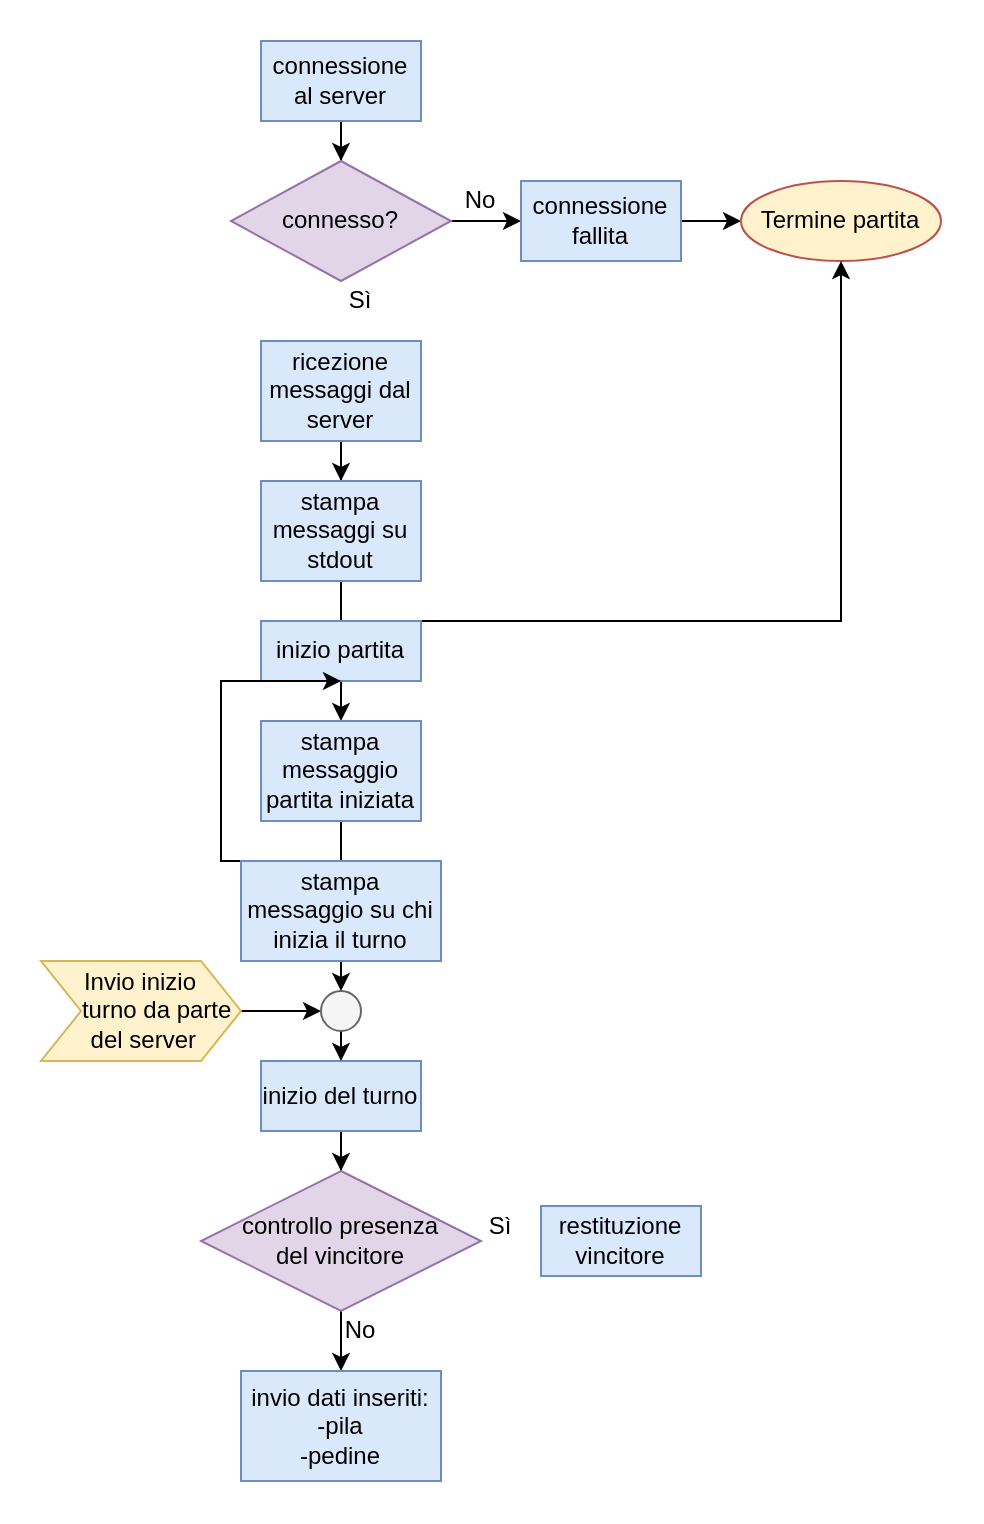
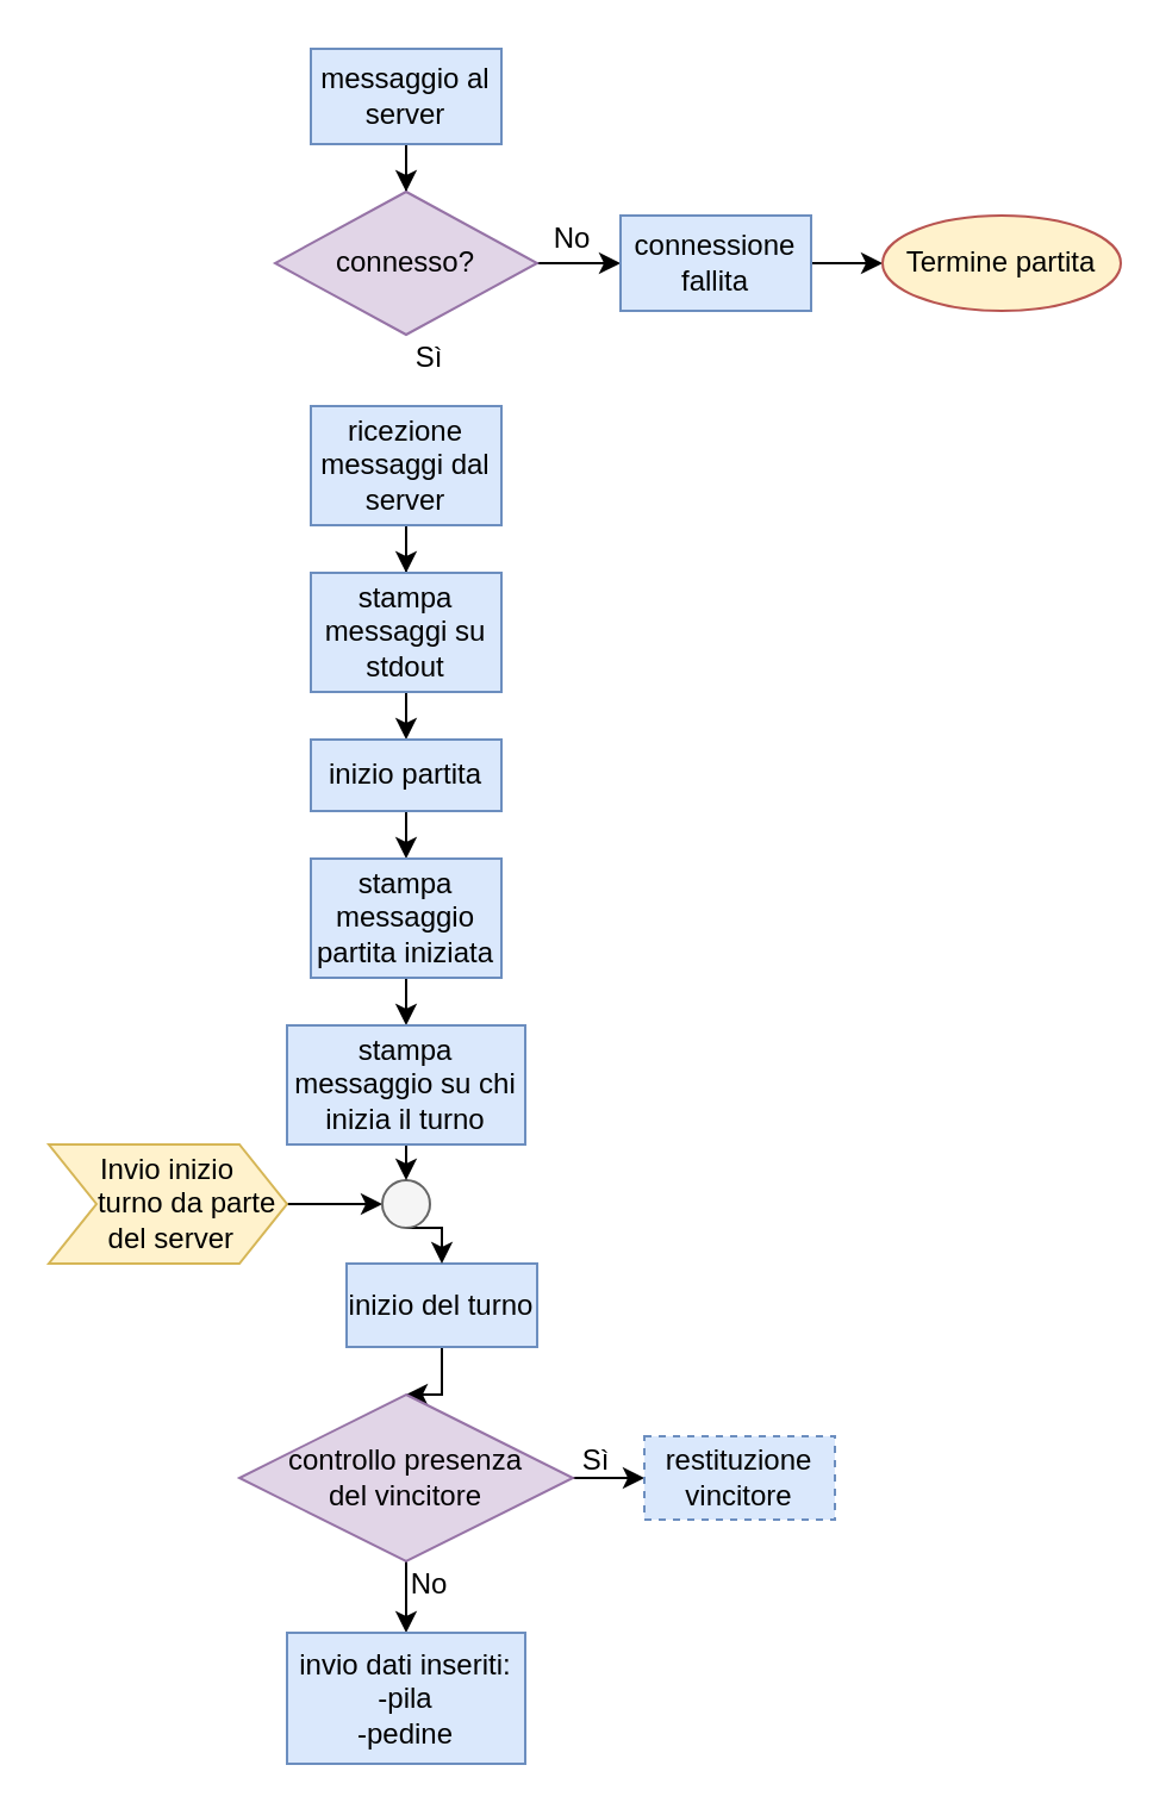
  <mxCell id="0" />
  <mxCell id="1" parent="0" />
  <mxCell id="2" style="edgeStyle=orthogonalEdgeStyle;rounded=0;orthogonalLoop=1;jettySize=auto;html=1;entryX=0.5;entryY=0;entryDx=0;entryDy=0;" edge="1" parent="1" source="3" target="5"><mxGeometry relative="1" as="geometry" /></mxCell>
- <mxCell id="3" value="connessione al server" style="rounded=0;whiteSpace=wrap;html=1;fillColor=#dae8fc;strokeColor=#6c8ebf;" vertex="1" parent="1"><mxGeometry x="130" y="20" width="80" height="40" as="geometry" /></mxCell>
+ <mxCell id="3" value="messaggio al server" style="rounded=0;whiteSpace=wrap;html=1;fillColor=#dae8fc;strokeColor=#6c8ebf;" vertex="1" parent="1"><mxGeometry x="130" y="20" width="80" height="40" as="geometry" /></mxCell>
  <mxCell id="4" style="edgeStyle=orthogonalEdgeStyle;rounded=0;orthogonalLoop=1;jettySize=auto;html=1;exitX=1;exitY=0.5;exitDx=0;exitDy=0;entryX=0;entryY=0.5;entryDx=0;entryDy=0;" edge="1" parent="1" source="5" target="7"><mxGeometry relative="1" as="geometry" /></mxCell>
  <mxCell id="5" value="connesso?" style="rhombus;whiteSpace=wrap;html=1;rounded=0;strokeWidth=1;fillColor=#e1d5e7;strokeColor=#9673a6;" vertex="1" parent="1"><mxGeometry x="115" y="80" width="110" height="60" as="geometry" /></mxCell>
  <mxCell id="6" style="edgeStyle=orthogonalEdgeStyle;rounded=0;orthogonalLoop=1;jettySize=auto;html=1;exitX=1;exitY=0.5;exitDx=0;exitDy=0;entryX=0;entryY=0.5;entryDx=0;entryDy=0;" edge="1" parent="1" source="7" target="8"><mxGeometry relative="1" as="geometry" /></mxCell>
  <mxCell id="7" value="connessione fallita" style="rounded=0;whiteSpace=wrap;html=1;fillColor=#dae8fc;strokeColor=#6c8ebf;" vertex="1" parent="1"><mxGeometry x="260" y="90" width="80" height="40" as="geometry" /></mxCell>
  <mxCell id="8" value="Termine partita" style="ellipse;whiteSpace=wrap;html=1;fillColor=#fff2cc;strokeColor=#b85450;" vertex="1" parent="1"><mxGeometry x="370" y="90" width="100" height="40" as="geometry" /></mxCell>
  <mxCell id="9" value="No" style="text;html=1;strokeColor=none;fillColor=none;align=center;verticalAlign=middle;whiteSpace=wrap;rounded=0;" vertex="1" parent="1"><mxGeometry x="220" y="90" width="40" height="20" as="geometry" /></mxCell>
  <mxCell id="10" style="edgeStyle=orthogonalEdgeStyle;rounded=0;orthogonalLoop=1;jettySize=auto;html=1;exitX=0.5;exitY=1;exitDx=0;exitDy=0;" edge="1" parent="1" source="11" target="15"><mxGeometry relative="1" as="geometry" /></mxCell>
  <mxCell id="11" value="ricezione messaggi dal server" style="rounded=0;whiteSpace=wrap;html=1;fillColor=#dae8fc;strokeColor=#6c8ebf;" vertex="1" parent="1"><mxGeometry x="130" y="170" width="80" height="50" as="geometry" /></mxCell>
  <mxCell id="12" value="Sì" style="text;html=1;strokeColor=none;fillColor=none;align=center;verticalAlign=middle;whiteSpace=wrap;rounded=0;" vertex="1" parent="1"><mxGeometry x="160" y="140" width="40" height="20" as="geometry" /></mxCell>
  <mxCell id="13" style="edgeStyle=orthogonalEdgeStyle;rounded=0;orthogonalLoop=1;jettySize=auto;html=1;exitX=0.5;exitY=1;exitDx=0;exitDy=0;entryX=0.5;entryY=0;entryDx=0;entryDy=0;" edge="1" parent="1"><mxGeometry relative="1" as="geometry"><mxPoint x="170" y="340" as="sourcePoint" /><mxPoint x="170" y="360" as="targetPoint" /></mxGeometry></mxCell>
- <mxCell id="14" style="edgeStyle=orthogonalEdgeStyle;rounded=0;orthogonalLoop=1;jettySize=auto;html=1;exitX=0.5;exitY=1;exitDx=0;exitDy=0;" edge="1" parent="1" source="15" target="8"><mxGeometry relative="1" as="geometry" /></mxCell>
+ <mxCell id="14" style="edgeStyle=orthogonalEdgeStyle;rounded=0;orthogonalLoop=1;jettySize=auto;html=1;exitX=0.5;exitY=1;exitDx=0;exitDy=0;entryX=0.5;entryY=0;entryDx=0;entryDy=0;" edge="1" parent="1" source="15" target="27"><mxGeometry relative="1" as="geometry" /></mxCell>
  <mxCell id="15" value="stampa messaggi su stdout" style="rounded=0;whiteSpace=wrap;html=1;fillColor=#dae8fc;strokeColor=#6c8ebf;" vertex="1" parent="1"><mxGeometry x="130" y="240" width="80" height="50" as="geometry" /></mxCell>
  <mxCell id="16" style="edgeStyle=orthogonalEdgeStyle;rounded=0;orthogonalLoop=1;jettySize=auto;html=1;entryX=0.5;entryY=0;entryDx=0;entryDy=0;" edge="1" parent="1" source="17" target="24"><mxGeometry relative="1" as="geometry" /></mxCell>
- <mxCell id="17" value="inizio del turno" style="rounded=0;whiteSpace=wrap;html=1;fillColor=#dae8fc;strokeColor=#6c8ebf;" vertex="1" parent="1"><mxGeometry x="130" y="530" width="80" height="35" as="geometry" /></mxCell>
+ <mxCell id="17" value="inizio del turno" style="rounded=0;whiteSpace=wrap;html=1;fillColor=#dae8fc;strokeColor=#6c8ebf;" vertex="1" parent="1"><mxGeometry x="145" y="530" width="80" height="35" as="geometry" /></mxCell>
  <mxCell id="18" style="edgeStyle=orthogonalEdgeStyle;rounded=0;orthogonalLoop=1;jettySize=auto;html=1;entryX=0;entryY=0.5;entryDx=0;entryDy=0;" edge="1" parent="1" source="19" target="21"><mxGeometry relative="1" as="geometry" /></mxCell>
  <mxCell id="19" value="Invio inizio&lt;br&gt;&amp;nbsp; &amp;nbsp; &amp;nbsp;turno da parte&lt;br&gt;&amp;nbsp;del server" style="shape=step;perimeter=stepPerimeter;whiteSpace=wrap;html=1;fixedSize=1;fillColor=#fff2cc;strokeColor=#d6b656;" vertex="1" parent="1"><mxGeometry x="20" y="480" width="100" height="50" as="geometry" /></mxCell>
  <mxCell id="20" style="edgeStyle=orthogonalEdgeStyle;rounded=0;orthogonalLoop=1;jettySize=auto;html=1;exitX=0.5;exitY=1;exitDx=0;exitDy=0;entryX=0.5;entryY=0;entryDx=0;entryDy=0;" edge="1" parent="1" source="21" target="17"><mxGeometry relative="1" as="geometry" /></mxCell>
  <mxCell id="21" value="" style="ellipse;whiteSpace=wrap;html=1;aspect=fixed;fillColor=#f5f5f5;strokeColor=#666666;fontColor=#333333;" vertex="1" parent="1"><mxGeometry x="160" y="495" width="20" height="20" as="geometry" /></mxCell>
+ <mxCell id="22" style="edgeStyle=orthogonalEdgeStyle;rounded=0;orthogonalLoop=1;jettySize=auto;html=1;exitX=1;exitY=0.5;exitDx=0;exitDy=0;" edge="1" parent="1" source="24" target="25"><mxGeometry relative="1" as="geometry" /></mxCell>
  <mxCell id="23" style="edgeStyle=orthogonalEdgeStyle;rounded=0;orthogonalLoop=1;jettySize=auto;html=1;exitX=0.5;exitY=1;exitDx=0;exitDy=0;entryX=0.5;entryY=0;entryDx=0;entryDy=0;" edge="1" parent="1" source="24" target="26"><mxGeometry relative="1" as="geometry"><mxPoint x="170" y="675" as="targetPoint" /></mxGeometry></mxCell>
  <mxCell id="24" value="controllo presenza&lt;br&gt;del vincitore" style="rhombus;whiteSpace=wrap;html=1;rounded=0;strokeWidth=1;fillColor=#e1d5e7;strokeColor=#9673a6;" vertex="1" parent="1"><mxGeometry x="100" y="585" width="140" height="70" as="geometry" /></mxCell>
- <mxCell id="25" value="restituzione vincitore" style="rounded=0;whiteSpace=wrap;html=1;fillColor=#dae8fc;strokeColor=#6c8ebf;" vertex="1" parent="1"><mxGeometry x="270" y="602.5" width="80" height="35" as="geometry" /></mxCell>
+ <mxCell id="25" value="restituzione vincitore" style="rounded=0;whiteSpace=wrap;html=1;fillColor=#dae8fc;strokeColor=#6c8ebf;dashed=1;" vertex="1" parent="1"><mxGeometry x="270" y="602.5" width="80" height="35" as="geometry" /></mxCell>
  <mxCell id="26" value="invio dati inseriti:&lt;br&gt;-pila&lt;br&gt;-pedine" style="rounded=0;whiteSpace=wrap;html=1;fillColor=#dae8fc;strokeColor=#6c8ebf;direction=east;" vertex="1" parent="1"><mxGeometry x="120" y="685" width="100" height="55" as="geometry" /></mxCell>
  <mxCell id="27" value="inizio partita" style="rounded=0;whiteSpace=wrap;html=1;fillColor=#dae8fc;strokeColor=#6c8ebf;" vertex="1" parent="1"><mxGeometry x="130" y="310" width="80" height="30" as="geometry" /></mxCell>
- <mxCell id="28" style="edgeStyle=orthogonalEdgeStyle;rounded=0;orthogonalLoop=1;jettySize=auto;html=1;exitX=0.5;exitY=1;exitDx=0;exitDy=0;" edge="1" parent="1" source="29" target="27"><mxGeometry relative="1" as="geometry" /></mxCell>
+ <mxCell id="28" style="edgeStyle=orthogonalEdgeStyle;rounded=0;orthogonalLoop=1;jettySize=auto;html=1;exitX=0.5;exitY=1;exitDx=0;exitDy=0;entryX=0.5;entryY=0;entryDx=0;entryDy=0;" edge="1" parent="1" source="29" target="31"><mxGeometry relative="1" as="geometry" /></mxCell>
  <mxCell id="29" value="stampa messaggio partita iniziata" style="rounded=0;whiteSpace=wrap;html=1;fillColor=#dae8fc;strokeColor=#6c8ebf;" vertex="1" parent="1"><mxGeometry x="130" y="360" width="80" height="50" as="geometry" /></mxCell>
  <mxCell id="30" style="edgeStyle=orthogonalEdgeStyle;rounded=0;orthogonalLoop=1;jettySize=auto;html=1;exitX=0.5;exitY=1;exitDx=0;exitDy=0;entryX=0.5;entryY=0;entryDx=0;entryDy=0;" edge="1" parent="1" source="31" target="21"><mxGeometry relative="1" as="geometry" /></mxCell>
  <mxCell id="31" value="stampa messaggio su chi inizia il turno" style="rounded=0;whiteSpace=wrap;html=1;fillColor=#dae8fc;strokeColor=#6c8ebf;" vertex="1" parent="1"><mxGeometry x="120" y="430" width="100" height="50" as="geometry" /></mxCell>
  <mxCell id="32" value="No" style="text;html=1;strokeColor=none;fillColor=none;align=center;verticalAlign=middle;whiteSpace=wrap;rounded=0;" vertex="1" parent="1"><mxGeometry x="160" y="655" width="40" height="20" as="geometry" /></mxCell>
  <mxCell id="33" value="Sì" style="text;html=1;strokeColor=none;fillColor=none;align=center;verticalAlign=middle;whiteSpace=wrap;rounded=0;" vertex="1" parent="1"><mxGeometry x="230" y="602.5" width="40" height="20" as="geometry" /></mxCell>
